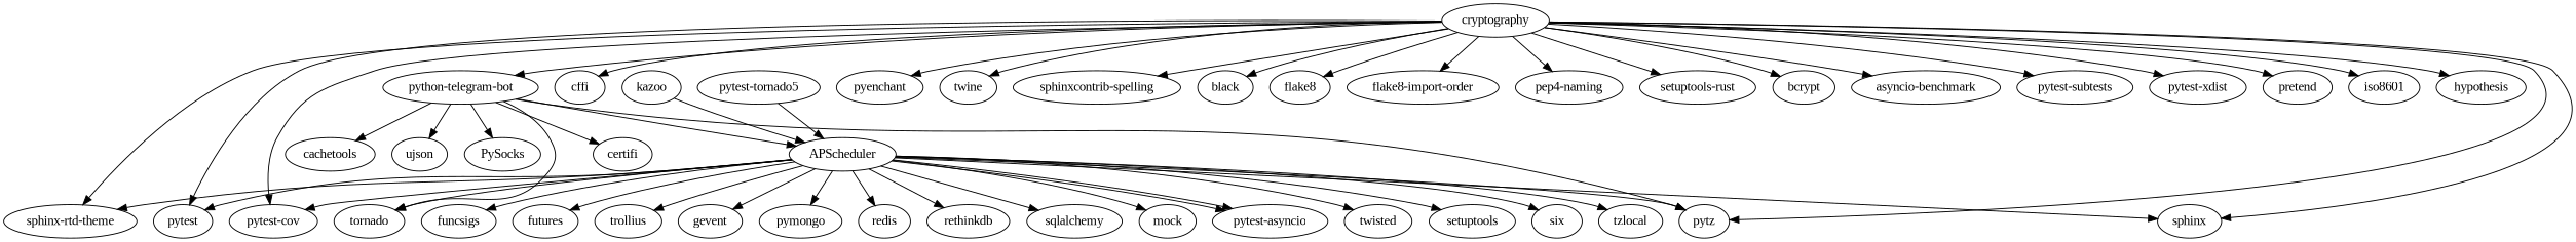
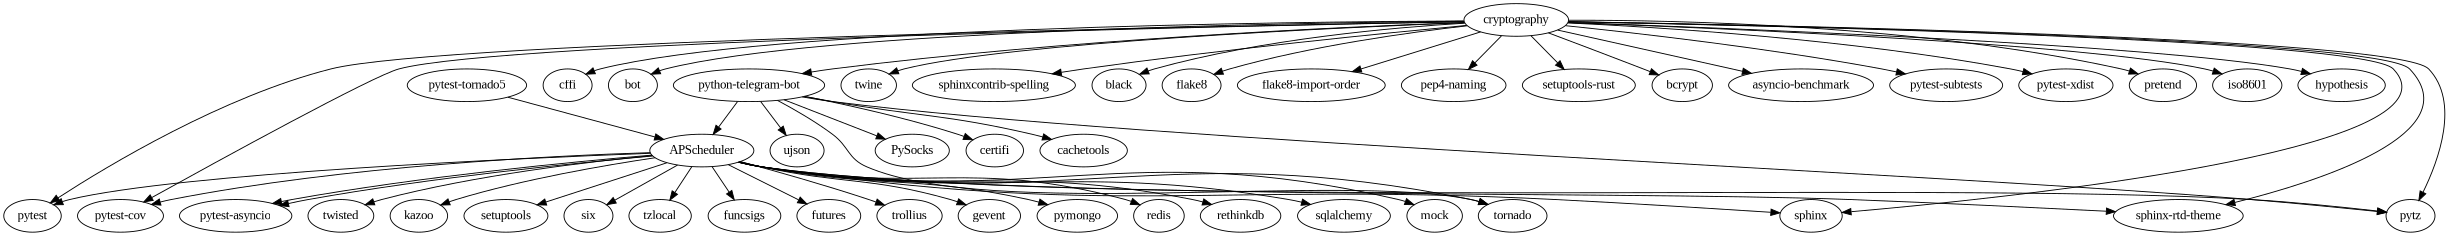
  digraph {
    fontname="Liberation Serif"
    node [fontname="Liberation Serif"]
    edge [fontname="Liberation Serif"]
    n1 [label="python-telegram-bot"]
    n2 [label=certifi]
    n3 [label=tornado]
    n4 [label=APScheduler]
    n5 [label=pytz]
    n6 [label=cachetools]
    n7 [label=ujson]
    n8 [label=PySocks]
    n9 [label=setuptools]
    n10 [label=six]
    n11 [label=tzlocal]
    n12 [label=funcsigs]
    n13 [label=futures]
    n14 [label=trollius]
    n15 [label=sphinx]
    n16 [label="sphinx-rtd-theme"]
    n17 [label=gevent]
    n18 [label=pymongo]
    n19 [label=redis]
    n20 [label=rethinkdb]
    n21 [label=sqlalchemy]
    n22 [label=pytest]
    n23 [label="pytest-cov"]
    n24 [label=mock]
    n25 [label="pytest-asyncio"]
    n26 [label=twisted]
    n27 [label=kazoo]
    n28 [label=cryptography]
    n29 [label=cffi]
-   n30 [label=pyenchant]
+   n30 [label=bot]
    n31 [label=twine]
    n32 [label="sphinxcontrib-spelling"]
    n33 [label=black]
    n34 [label=flake8]
    n35 [label="flake8-import-order"]
    n36 [label="pep4-naming"]
    n37 [label="setuptools-rust"]
    n38 [label=bcrypt]
    n39 [label="asyncio-benchmark"]
    n40 [label="pytest-subtests"]
    n41 [label="pytest-xdist"]
    n42 [label=pretend]
    n43 [label=iso8601]
    n44 [label=hypothesis]
    n45 [label="pytest-tornado5"]
    n1 -> n2
    n1 -> n3
    n1 -> n4
    n1 -> n5
    n1 -> n6
    n1 -> n7
    n1 -> n8
    n4 -> n3
    n4 -> n5
    n4 -> n9
    n4 -> n10
    n4 -> n11
    n4 -> n12
    n4 -> n13
    n4 -> n14
    n4 -> n15
    n4 -> n16
    n4 -> n17
    n4 -> n18
    n4 -> n19
    n4 -> n20
    n4 -> n21
    n4 -> n22
    n4 -> n23
    n4 -> n24
    n4 -> n25
    n4 -> n25
    n4 -> n26
-   n27 -> n4
+   n4 -> n27
    n28 -> n1
    n28 -> n5
    n28 -> n15
    n28 -> n16
    n28 -> n22
    n28 -> n23
    n28 -> n29
    n28 -> n30
    n28 -> n31
    n28 -> n32
    n28 -> n33
    n28 -> n34
    n28 -> n35
    n28 -> n36
    n28 -> n37
    n28 -> n38
    n28 -> n39
    n28 -> n40
    n28 -> n41
    n28 -> n42
    n28 -> n43
    n28 -> n44
    n45 -> n4
  }
